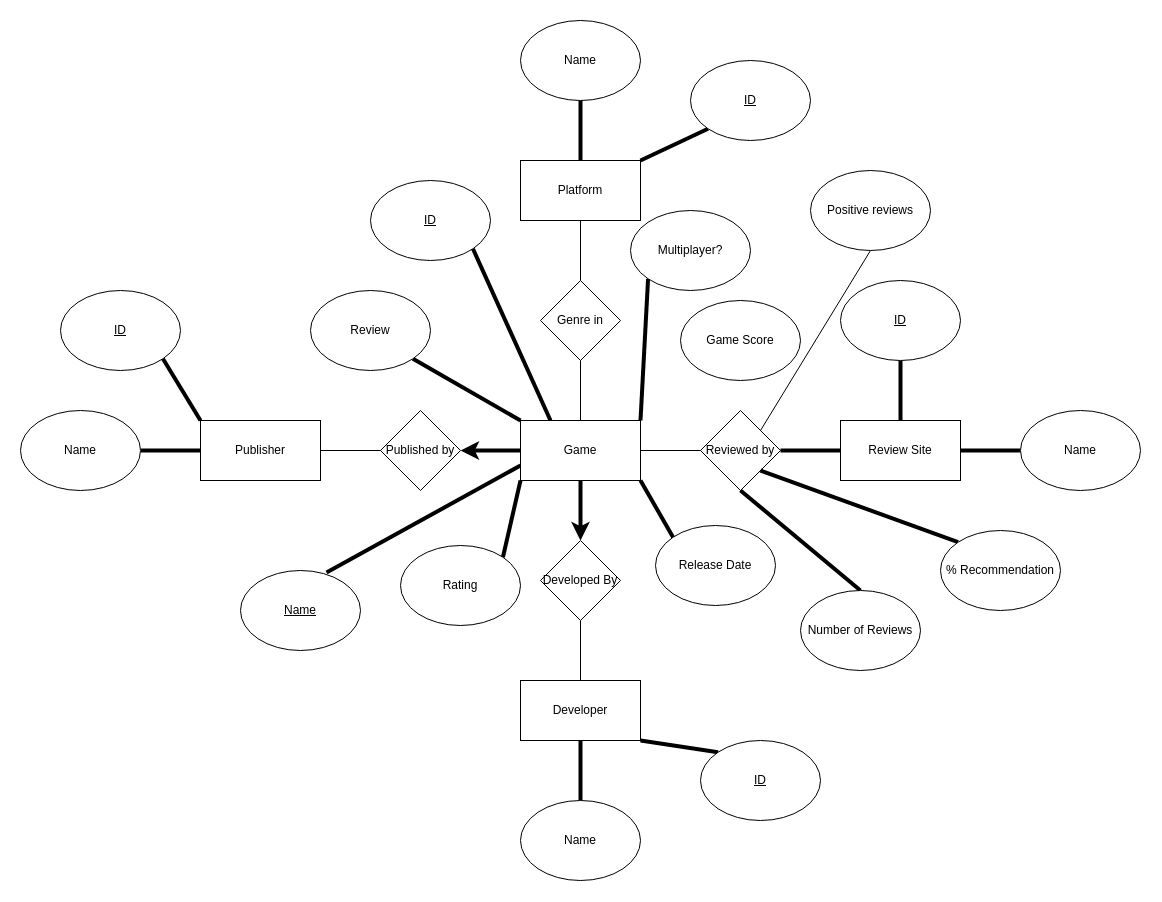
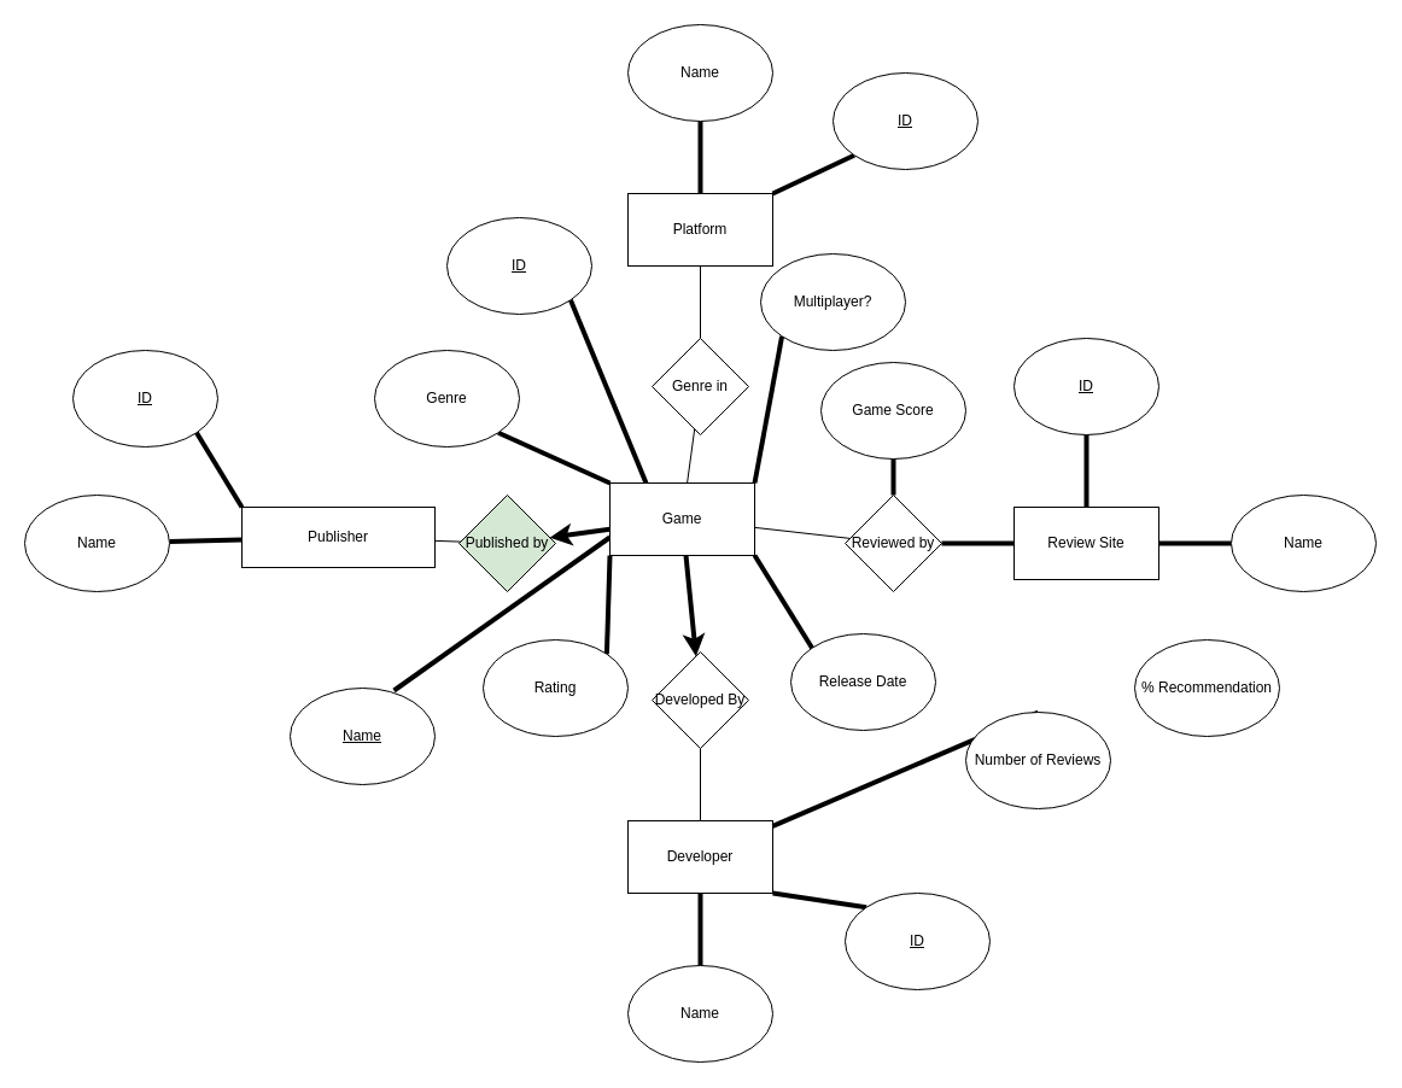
  <mxCell id="0" />
  <mxCell id="1" parent="0" />
  <mxCell id="2" value="" style="edgeStyle=none;html=1;strokeWidth=4;endArrow=classic;endFill=1;" parent="1" source="12" target="13" edge="1"><mxGeometry relative="1" as="geometry" /></mxCell>
  <mxCell id="3" value="" style="edgeStyle=none;html=1;endArrow=none;endFill=0;strokeWidth=1;" parent="1" source="12" target="21" edge="1"><mxGeometry relative="1" as="geometry" /></mxCell>
  <mxCell id="4" value="" style="edgeStyle=none;html=1;endArrow=none;endFill=0;strokeWidth=1;" parent="1" source="12" target="27" edge="1"><mxGeometry relative="1" as="geometry" /></mxCell>
  <mxCell id="5" style="edgeStyle=none;html=1;exitX=0;exitY=0;exitDx=0;exitDy=0;entryX=1;entryY=1;entryDx=0;entryDy=0;endArrow=none;endFill=0;strokeWidth=4;" parent="1" source="12" target="30" edge="1"><mxGeometry relative="1" as="geometry" /></mxCell>
  <mxCell id="6" style="edgeStyle=none;html=1;exitX=1;exitY=0;exitDx=0;exitDy=0;entryX=0;entryY=1;entryDx=0;entryDy=0;endArrow=none;endFill=0;strokeWidth=4;" parent="1" source="12" target="31" edge="1"><mxGeometry relative="1" as="geometry" /></mxCell>
  <mxCell id="7" style="edgeStyle=none;html=1;exitX=0;exitY=1;exitDx=0;exitDy=0;entryX=1;entryY=0;entryDx=0;entryDy=0;endArrow=none;endFill=0;strokeWidth=4;" parent="1" source="12" target="32" edge="1"><mxGeometry relative="1" as="geometry" /></mxCell>
  <mxCell id="8" style="edgeStyle=none;html=1;exitX=1;exitY=1;exitDx=0;exitDy=0;entryX=0;entryY=0;entryDx=0;entryDy=0;endArrow=none;endFill=0;strokeWidth=4;" parent="1" source="12" target="33" edge="1"><mxGeometry relative="1" as="geometry" /></mxCell>
  <mxCell id="9" style="edgeStyle=none;html=1;exitX=0.25;exitY=0;exitDx=0;exitDy=0;entryX=1;entryY=1;entryDx=0;entryDy=0;endArrow=none;endFill=0;strokeWidth=4;" parent="1" source="12" target="34" edge="1"><mxGeometry relative="1" as="geometry" /></mxCell>
  <mxCell id="10" value="" style="edgeStyle=none;html=1;startArrow=none;startFill=0;endArrow=classic;endFill=1;strokeWidth=4;" parent="1" source="12" target="17" edge="1"><mxGeometry relative="1" as="geometry" /></mxCell>
  <mxCell id="11" style="edgeStyle=none;html=1;exitX=0;exitY=0.75;exitDx=0;exitDy=0;entryX=0.717;entryY=0.025;entryDx=0;entryDy=0;entryPerimeter=0;strokeWidth=4;endArrow=none;endFill=0;" edge="1" parent="1" source="12" target="54"><mxGeometry relative="1" as="geometry" /></mxCell>
- <mxCell id="12" value="Game" style="rounded=0;whiteSpace=wrap;html=1;" parent="1" vertex="1"><mxGeometry x="520" y="420" width="120" height="60" as="geometry" /></mxCell>
+ <mxCell id="12" value="Game" style="rounded=0;whiteSpace=wrap;html=1;" parent="1" vertex="1"><mxGeometry x="505" y="400" width="120" height="60" as="geometry" /></mxCell>
  <mxCell id="13" value="Developed By" style="rhombus;whiteSpace=wrap;html=1;" parent="1" vertex="1"><mxGeometry x="540" y="540" width="80" height="80" as="geometry" /></mxCell>
  <mxCell id="14" value="" style="edgeStyle=none;html=1;strokeWidth=1;endArrow=none;endFill=0;" parent="1" source="16" target="13" edge="1"><mxGeometry relative="1" as="geometry" /></mxCell>
  <mxCell id="15" style="edgeStyle=none;html=1;exitX=1;exitY=1;exitDx=0;exitDy=0;entryX=0;entryY=0;entryDx=0;entryDy=0;endArrow=none;endFill=0;strokeWidth=4;" parent="1" source="16" target="40" edge="1"><mxGeometry relative="1" as="geometry" /></mxCell>
  <mxCell id="16" value="Developer" style="rounded=0;whiteSpace=wrap;html=1;" parent="1" vertex="1"><mxGeometry x="520" y="680" width="120" height="60" as="geometry" /></mxCell>
- <mxCell id="17" value="Published by" style="rhombus;whiteSpace=wrap;html=1;" parent="1" vertex="1"><mxGeometry x="380" y="410" width="80" height="80" as="geometry" /></mxCell>
+ <mxCell id="17" value="Published by" style="rhombus;whiteSpace=wrap;html=1;fillColor=#d5e8d4;" parent="1" vertex="1"><mxGeometry x="380" y="410" width="80" height="80" as="geometry" /></mxCell>
  <mxCell id="18" value="" style="edgeStyle=none;html=1;endArrow=none;endFill=0;strokeWidth=1;" parent="1" source="20" target="17" edge="1"><mxGeometry relative="1" as="geometry" /></mxCell>
  <mxCell id="19" style="edgeStyle=none;html=1;exitX=0;exitY=0;exitDx=0;exitDy=0;entryX=1;entryY=1;entryDx=0;entryDy=0;endArrow=none;endFill=0;strokeWidth=4;" parent="1" source="20" target="37" edge="1"><mxGeometry relative="1" as="geometry" /></mxCell>
- <mxCell id="20" value="Publisher" style="rounded=0;whiteSpace=wrap;html=1;" parent="1" vertex="1"><mxGeometry x="200" y="420" width="120" height="60" as="geometry" /></mxCell>
+ <mxCell id="20" value="Publisher" style="rounded=0;whiteSpace=wrap;html=1;" parent="1" vertex="1"><mxGeometry x="200" y="420" width="160" height="50" as="geometry" /></mxCell>
  <mxCell id="21" value="Genre in" style="rhombus;whiteSpace=wrap;html=1;" parent="1" vertex="1"><mxGeometry x="540" y="280" width="80" height="80" as="geometry" /></mxCell>
  <mxCell id="22" value="" style="edgeStyle=none;html=1;endArrow=none;endFill=0;strokeWidth=1;" parent="1" source="24" target="21" edge="1"><mxGeometry relative="1" as="geometry" /></mxCell>
  <mxCell id="23" style="edgeStyle=none;html=1;exitX=1;exitY=0;exitDx=0;exitDy=0;entryX=0;entryY=1;entryDx=0;entryDy=0;endArrow=none;endFill=0;strokeWidth=4;" parent="1" source="24" target="43" edge="1"><mxGeometry relative="1" as="geometry" /></mxCell>
  <mxCell id="24" value="Platform" style="rounded=0;whiteSpace=wrap;html=1;" parent="1" vertex="1"><mxGeometry x="520" y="160" width="120" height="60" as="geometry" /></mxCell>
- <mxCell id="26" style="edgeStyle=none;html=1;exitX=1;exitY=0;exitDx=0;exitDy=0;entryX=0.5;entryY=1;entryDx=0;entryDy=0;endArrow=none;endFill=0;strokeWidth=1;" parent="1" source="27" target="53" edge="1"><mxGeometry relative="1" as="geometry" /></mxCell>
+ <mxCell id="25" value="" style="edgeStyle=none;html=1;endArrow=none;endFill=0;strokeWidth=4;" parent="1" source="27" target="48" edge="1"><mxGeometry relative="1" as="geometry" /></mxCell>
  <mxCell id="27" value="Reviewed by" style="rhombus;whiteSpace=wrap;html=1;" parent="1" vertex="1"><mxGeometry x="700" y="410" width="80" height="80" as="geometry" /></mxCell>
  <mxCell id="28" value="" style="edgeStyle=none;html=1;endArrow=none;endFill=0;strokeWidth=4;" parent="1" source="29" target="27" edge="1"><mxGeometry relative="1" as="geometry" /></mxCell>
  <mxCell id="29" value="Review Site" style="rounded=0;whiteSpace=wrap;html=1;" parent="1" vertex="1"><mxGeometry x="840" y="420" width="120" height="60" as="geometry" /></mxCell>
- <mxCell id="30" value="Review" style="ellipse;whiteSpace=wrap;html=1;" parent="1" vertex="1"><mxGeometry x="310" y="290" width="120" height="80" as="geometry" /></mxCell>
+ <mxCell id="30" value="Genre" style="ellipse;whiteSpace=wrap;html=1;" parent="1" vertex="1"><mxGeometry x="310" y="290" width="120" height="80" as="geometry" /></mxCell>
  <mxCell id="31" value="Multiplayer?" style="ellipse;whiteSpace=wrap;html=1;" parent="1" vertex="1"><mxGeometry x="630" y="210" width="120" height="80" as="geometry" /></mxCell>
- <mxCell id="32" value="Rating" style="ellipse;whiteSpace=wrap;html=1;" parent="1" vertex="1"><mxGeometry x="400" y="545" width="120" height="80" as="geometry" /></mxCell>
+ <mxCell id="32" value="Rating" style="ellipse;whiteSpace=wrap;html=1;" parent="1" vertex="1"><mxGeometry x="400" y="530" width="120" height="80" as="geometry" /></mxCell>
  <mxCell id="33" value="Release Date" style="ellipse;whiteSpace=wrap;html=1;" parent="1" vertex="1"><mxGeometry x="655" y="525" width="120" height="80" as="geometry" /></mxCell>
  <mxCell id="34" value="&lt;u&gt;ID&lt;/u&gt;" style="ellipse;whiteSpace=wrap;html=1;" parent="1" vertex="1"><mxGeometry x="370" y="180" width="120" height="80" as="geometry" /></mxCell>
  <mxCell id="35" value="" style="edgeStyle=none;html=1;endArrow=none;endFill=0;strokeWidth=4;" parent="1" source="36" target="20" edge="1"><mxGeometry relative="1" as="geometry" /></mxCell>
  <mxCell id="36" value="Name" style="ellipse;whiteSpace=wrap;html=1;" parent="1" vertex="1"><mxGeometry x="20" y="410" width="120" height="80" as="geometry" /></mxCell>
  <mxCell id="37" value="&lt;u&gt;ID&lt;/u&gt;" style="ellipse;whiteSpace=wrap;html=1;" parent="1" vertex="1"><mxGeometry x="60" y="290" width="120" height="80" as="geometry" /></mxCell>
  <mxCell id="38" value="" style="edgeStyle=none;html=1;endArrow=none;endFill=0;strokeWidth=4;" parent="1" source="39" target="16" edge="1"><mxGeometry relative="1" as="geometry" /></mxCell>
  <mxCell id="39" value="Name" style="ellipse;whiteSpace=wrap;html=1;" parent="1" vertex="1"><mxGeometry x="520" y="800" width="120" height="80" as="geometry" /></mxCell>
  <mxCell id="40" value="&lt;u&gt;ID&lt;/u&gt;" style="ellipse;whiteSpace=wrap;html=1;" parent="1" vertex="1"><mxGeometry x="700" y="740" width="120" height="80" as="geometry" /></mxCell>
  <mxCell id="41" value="" style="edgeStyle=none;html=1;endArrow=none;endFill=0;strokeWidth=4;" parent="1" source="42" target="24" edge="1"><mxGeometry relative="1" as="geometry" /></mxCell>
  <mxCell id="42" value="Name" style="ellipse;whiteSpace=wrap;html=1;" parent="1" vertex="1"><mxGeometry x="520" y="20" width="120" height="80" as="geometry" /></mxCell>
  <mxCell id="43" value="&lt;u&gt;ID&lt;/u&gt;" style="ellipse;whiteSpace=wrap;html=1;" parent="1" vertex="1"><mxGeometry x="690" y="60" width="120" height="80" as="geometry" /></mxCell>
  <mxCell id="44" value="" style="edgeStyle=none;html=1;endArrow=none;endFill=0;strokeWidth=4;" parent="1" source="45" target="29" edge="1"><mxGeometry relative="1" as="geometry" /></mxCell>
  <mxCell id="45" value="&lt;u&gt;ID&lt;/u&gt;" style="ellipse;whiteSpace=wrap;html=1;" parent="1" vertex="1"><mxGeometry x="840" y="280" width="120" height="80" as="geometry" /></mxCell>
  <mxCell id="46" value="" style="edgeStyle=none;html=1;endArrow=none;endFill=0;strokeWidth=4;" parent="1" source="47" target="29" edge="1"><mxGeometry relative="1" as="geometry" /></mxCell>
  <mxCell id="47" value="Name" style="ellipse;whiteSpace=wrap;html=1;" parent="1" vertex="1"><mxGeometry x="1020" y="410" width="120" height="80" as="geometry" /></mxCell>
  <mxCell id="48" value="Game Score" style="ellipse;whiteSpace=wrap;html=1;" parent="1" vertex="1"><mxGeometry x="680" y="300" width="120" height="80" as="geometry" /></mxCell>
- <mxCell id="49" style="edgeStyle=none;html=1;exitX=0.5;exitY=0;exitDx=0;exitDy=0;entryX=0.5;entryY=1;entryDx=0;entryDy=0;endArrow=none;endFill=0;strokeWidth=4;" parent="1" source="50" target="27" edge="1"><mxGeometry relative="1" as="geometry" /></mxCell>
+ <mxCell id="49" style="edgeStyle=none;html=1;exitX=0.5;exitY=0;exitDx=0;exitDy=0;endArrow=none;endFill=0;strokeWidth=4;" parent="1" source="50" target="16" edge="1"><mxGeometry relative="1" as="geometry" /></mxCell>
  <mxCell id="50" value="Number of Reviews" style="ellipse;whiteSpace=wrap;html=1;" parent="1" vertex="1"><mxGeometry x="800" y="590" width="120" height="80" as="geometry" /></mxCell>
- <mxCell id="51" style="edgeStyle=none;html=1;exitX=0;exitY=0;exitDx=0;exitDy=0;entryX=1;entryY=1;entryDx=0;entryDy=0;endArrow=none;endFill=0;strokeWidth=4;" parent="1" source="52" target="27" edge="1"><mxGeometry relative="1" as="geometry" /></mxCell>
  <mxCell id="52" value="% Recommendation" style="ellipse;whiteSpace=wrap;html=1;" parent="1" vertex="1"><mxGeometry x="940" y="530" width="120" height="80" as="geometry" /></mxCell>
- <mxCell id="53" value="Positive reviews" style="ellipse;whiteSpace=wrap;html=1;" parent="1" vertex="1"><mxGeometry x="810" y="170" width="120" height="80" as="geometry" /></mxCell>
  <mxCell id="54" value="&lt;u&gt;Name&lt;/u&gt;" style="ellipse;whiteSpace=wrap;html=1;" vertex="1" parent="1"><mxGeometry x="240" y="570" width="120" height="80" as="geometry" /></mxCell>
